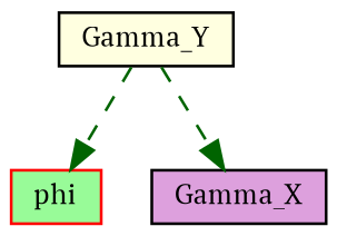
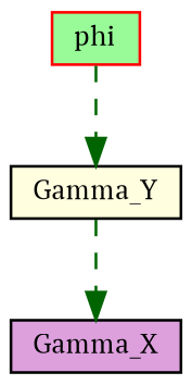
  digraph {
    fontname="PT Serif"
    rankdir=TB
    node [color=black fontname="PT Serif" fontsize=10 shape=record style=filled]
    edge [color=darkgreen fontname="PT Serif" fontsize=10 labelfontname=Helvetica labelfontsize=10 style=dashed]
    n1 [color=red fillcolor=palegreen fontcolor=black height=0.2 label=phi width=0.4]
    n2 [fillcolor=lightyellow height=0.2 label=Gamma_Y width=0.4]
    n3 [fillcolor=plum height=0.2 label=Gamma_X width=0.4]
-   n2 -> n1
+   n1 -> n2
    n2 -> n3
  }
